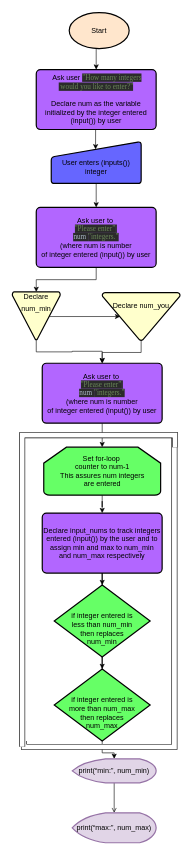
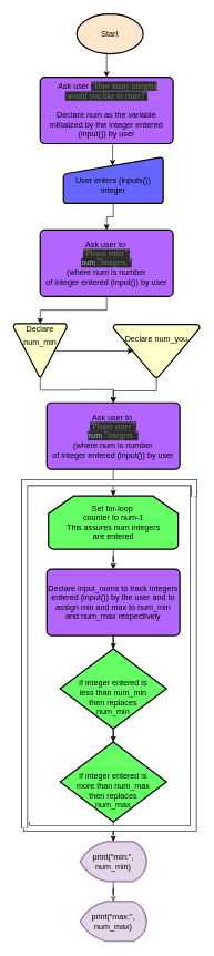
  <mxCell id="0" />
  <mxCell id="1" parent="0" />
  <mxCell id="2" style="edgeStyle=orthogonalEdgeStyle;rounded=0;orthogonalLoop=1;jettySize=auto;html=1;exitX=0.5;exitY=1;exitDx=0;exitDy=0;exitPerimeter=0;entryX=0.5;entryY=0;entryDx=0;entryDy=0;" parent="1" source="3" edge="1"><mxGeometry relative="1" as="geometry"><mxPoint x="160" y="115" as="targetPoint" /></mxGeometry></mxCell>
  <mxCell id="3" value="Start" style="strokeWidth=2;html=1;shape=mxgraph.flowchart.start_1;whiteSpace=wrap;fillColor=#FFE6CC;" parent="1" vertex="1"><mxGeometry x="115" y="20" width="100" height="60" as="geometry" /></mxCell>
  <mxCell id="4" style="edgeStyle=orthogonalEdgeStyle;rounded=0;orthogonalLoop=1;jettySize=auto;html=1;exitX=0.5;exitY=1;exitDx=0;exitDy=0;entryX=0.493;entryY=0.186;entryDx=0;entryDy=0;entryPerimeter=0;" edge="1" parent="1" source="5" target="7"><mxGeometry relative="1" as="geometry" /></mxCell>
  <mxCell id="5" value="&lt;span&gt;&amp;nbsp;Ask user&amp;nbsp;&lt;/span&gt;&lt;font color=&quot;#6a8759&quot; face=&quot;Menlo&quot;&gt;&lt;span style=&quot;background-color: rgb(43 , 43 , 43)&quot;&gt;&quot;How many integers&lt;br&gt;&amp;nbsp;would you like to enter?&quot;&lt;br&gt;&lt;/span&gt;&lt;/font&gt;&lt;span&gt;&amp;nbsp; &amp;nbsp; &lt;br&gt;Declare num as the variable &lt;/span&gt;&lt;span&gt;initialized by the&amp;nbsp;&lt;/span&gt;&lt;span&gt;integer entered&lt;br&gt;(input())&amp;nbsp;by user&lt;/span&gt;" style="rounded=1;whiteSpace=wrap;html=1;absoluteArcSize=1;arcSize=14;strokeWidth=2;fillColor=#B266FF;" parent="1" vertex="1"><mxGeometry x="60" y="115" width="200" height="100" as="geometry" /></mxCell>
  <mxCell id="6" value="" style="edgeStyle=orthogonalEdgeStyle;rounded=0;orthogonalLoop=1;jettySize=auto;html=1;" edge="1" parent="1" source="7" target="9"><mxGeometry relative="1" as="geometry" /></mxCell>
- <mxCell id="7" value="&lt;br&gt;User enters (inputs()) integer" style="html=1;strokeWidth=2;shape=manualInput;whiteSpace=wrap;rounded=1;size=26;arcSize=11;fillColor=#6666FF;" vertex="1" parent="1"><mxGeometry x="85" y="235" width="150" height="70" as="geometry" /></mxCell>
+ <mxCell id="7" value="&lt;br&gt;User enters (inputs()) integer" style="html=1;strokeWidth=2;shape=manualInput;whiteSpace=wrap;rounded=1;size=26;arcSize=11;fillColor=#6666FF;" vertex="1" parent="1"><mxGeometry x="95" y="235" width="150" height="70" as="geometry" /></mxCell>
  <mxCell id="8" value="" style="edgeStyle=orthogonalEdgeStyle;rounded=0;orthogonalLoop=1;jettySize=auto;html=1;" edge="1" parent="1" source="9" target="16"><mxGeometry relative="1" as="geometry" /></mxCell>
  <mxCell id="9" value="&lt;span style=&quot;white-space: nowrap&quot;&gt;Ask user to&lt;/span&gt;&lt;span style=&quot;font-size: 9pt ; white-space: nowrap ; font-family: &amp;#34;menlo&amp;#34; ; color: rgb(204 , 120 , 50)&quot;&gt;&amp;nbsp;&lt;br&gt;&lt;/span&gt;&lt;span style=&quot;white-space: nowrap ; color: rgb(106 , 135 , 89) ; font-family: &amp;#34;menlo&amp;#34; ; background-color: rgb(43 , 43 , 43)&quot;&gt;&quot;Please enter”&lt;/span&gt;&lt;span style=&quot;color: rgb(106 , 135 , 89) ; font-family: &amp;#34;menlo&amp;#34; ; white-space: nowrap ; background-color: rgb(43 , 43 , 43)&quot;&gt;&amp;nbsp;&lt;/span&gt;&lt;span style=&quot;white-space: nowrap ; color: rgb(106 , 135 , 89) ; font-family: &amp;#34;menlo&amp;#34; ; background-color: rgb(43 , 43 , 43)&quot;&gt;&lt;br&gt;&lt;/span&gt;&lt;span style=&quot;font-size: 9pt ; white-space: nowrap&quot;&gt;&lt;font color=&quot;#a9b7c6&quot; face=&quot;Menlo&quot;&gt;&lt;span style=&quot;background-color: rgb(43 , 43 , 43)&quot;&gt;num&amp;nbsp;&lt;/span&gt;&lt;/font&gt;&lt;/span&gt;&lt;span style=&quot;white-space: nowrap ; color: rgb(106 , 135 , 89) ; font-family: &amp;#34;menlo&amp;#34; ; background-color: rgb(43 , 43 , 43)&quot;&gt;&quot;integers.&quot;&lt;/span&gt;&lt;span style=&quot;font-size: 9pt ; white-space: nowrap&quot;&gt;&lt;font color=&quot;#a9b7c6&quot; face=&quot;Menlo&quot;&gt;&lt;span style=&quot;background-color: rgb(43 , 43 , 43)&quot;&gt;&lt;br&gt;&lt;/span&gt;&lt;/font&gt;(where num is number&lt;br&gt;of integer entered (input()) by user&lt;/span&gt;" style="rounded=1;whiteSpace=wrap;html=1;absoluteArcSize=1;arcSize=14;strokeWidth=2;fillColor=#B266FF;" vertex="1" parent="1"><mxGeometry x="60" y="345" width="200" height="100" as="geometry" /></mxCell>
  <mxCell id="10" value="" style="edgeStyle=orthogonalEdgeStyle;rounded=0;orthogonalLoop=1;jettySize=auto;html=1;" edge="1" parent="1" source="11" target="22"><mxGeometry relative="1" as="geometry" /></mxCell>
  <mxCell id="11" value="&lt;span style=&quot;white-space: normal&quot;&gt;Set for-loop&amp;nbsp;&lt;/span&gt;&lt;br style=&quot;white-space: normal&quot;&gt;&lt;span style=&quot;white-space: normal&quot;&gt;counter to num-1&lt;/span&gt;&lt;br style=&quot;white-space: normal&quot;&gt;&lt;span style=&quot;white-space: normal&quot;&gt;This assures num integers&lt;/span&gt;&lt;br style=&quot;white-space: normal&quot;&gt;&lt;span style=&quot;white-space: normal&quot;&gt;are entered&lt;/span&gt;" style="strokeWidth=2;html=1;shape=mxgraph.flowchart.loop_limit;whiteSpace=wrap;fillColor=#66FF66;" vertex="1" parent="1"><mxGeometry x="72.5" y="745" width="195" height="80" as="geometry" /></mxCell>
  <mxCell id="12" value="" style="edgeStyle=orthogonalEdgeStyle;rounded=0;orthogonalLoop=1;jettySize=auto;html=1;" edge="1" parent="1" source="13" target="24"><mxGeometry relative="1" as="geometry" /></mxCell>
  <mxCell id="13" value="&lt;p style=&quot;line-height: 117%&quot;&gt;&lt;br&gt;&lt;/p&gt;&lt;p style=&quot;line-height: 117%&quot;&gt;if integer entered is &lt;br&gt;less than num_min&lt;br&gt;then replaces&lt;br&gt;num_min&lt;br&gt;&lt;/p&gt;" style="strokeWidth=2;html=1;shape=mxgraph.flowchart.decision;whiteSpace=wrap;fillColor=#66FF66;" vertex="1" parent="1"><mxGeometry x="90" y="975" width="160" height="120" as="geometry" /></mxCell>
  <mxCell id="14" style="edgeStyle=orthogonalEdgeStyle;rounded=0;orthogonalLoop=1;jettySize=auto;html=1;exitX=0.769;exitY=0.513;exitDx=0;exitDy=0;exitPerimeter=0;entryX=0.231;entryY=0.5;entryDx=0;entryDy=0;entryPerimeter=0;" edge="1" parent="1" source="16" target="18"><mxGeometry relative="1" as="geometry"><mxPoint x="220" y="525" as="targetPoint" /></mxGeometry></mxCell>
  <mxCell id="15" value="" style="edgeStyle=orthogonalEdgeStyle;rounded=0;orthogonalLoop=1;jettySize=auto;html=1;" edge="1" parent="1" source="16" target="20"><mxGeometry relative="1" as="geometry" /></mxCell>
  <mxCell id="16" value="&lt;p style=&quot;line-height: 177%&quot;&gt;Declare num_min&lt;br&gt;&lt;br&gt;&lt;br&gt;&lt;/p&gt;" style="strokeWidth=2;html=1;shape=mxgraph.flowchart.merge_or_storage;whiteSpace=wrap;fillColor=#FFFFCC;" vertex="1" parent="1"><mxGeometry x="20" y="486" width="80" height="80" as="geometry" /></mxCell>
  <mxCell id="17" value="" style="edgeStyle=orthogonalEdgeStyle;rounded=0;orthogonalLoop=1;jettySize=auto;html=1;" edge="1" parent="1" source="18" target="20"><mxGeometry relative="1" as="geometry" /></mxCell>
  <mxCell id="18" value="&lt;p style=&quot;line-height: 297%&quot;&gt;Declare num_you&lt;br&gt;&lt;br&gt;&lt;/p&gt;" style="strokeWidth=2;html=1;shape=mxgraph.flowchart.merge_or_storage;whiteSpace=wrap;fillColor=#FFFFCC;" vertex="1" parent="1"><mxGeometry x="170" y="487" width="130" height="80" as="geometry" /></mxCell>
  <mxCell id="19" value="" style="edgeStyle=orthogonalEdgeStyle;rounded=0;orthogonalLoop=1;jettySize=auto;html=1;" edge="1" parent="1" source="20" target="11"><mxGeometry relative="1" as="geometry" /></mxCell>
  <mxCell id="20" value="&lt;span style=&quot;white-space: nowrap&quot;&gt;Ask user to&lt;/span&gt;&lt;span style=&quot;font-size: 9pt ; white-space: nowrap ; font-family: &amp;#34;menlo&amp;#34; ; color: rgb(204 , 120 , 50)&quot;&gt;&amp;nbsp;&lt;br&gt;&lt;/span&gt;&lt;span style=&quot;white-space: nowrap ; color: rgb(106 , 135 , 89) ; font-family: &amp;#34;menlo&amp;#34; ; background-color: rgb(43 , 43 , 43)&quot;&gt;&quot;Please enter”&lt;/span&gt;&lt;span style=&quot;color: rgb(106 , 135 , 89) ; font-family: &amp;#34;menlo&amp;#34; ; white-space: nowrap ; background-color: rgb(43 , 43 , 43)&quot;&gt;&amp;nbsp;&lt;/span&gt;&lt;span style=&quot;white-space: nowrap ; color: rgb(106 , 135 , 89) ; font-family: &amp;#34;menlo&amp;#34; ; background-color: rgb(43 , 43 , 43)&quot;&gt;&lt;br&gt;&lt;/span&gt;&lt;span style=&quot;font-size: 9pt ; white-space: nowrap&quot;&gt;&lt;font color=&quot;#a9b7c6&quot; face=&quot;Menlo&quot;&gt;&lt;span style=&quot;background-color: rgb(43 , 43 , 43)&quot;&gt;num&amp;nbsp;&lt;/span&gt;&lt;/font&gt;&lt;/span&gt;&lt;span style=&quot;white-space: nowrap ; color: rgb(106 , 135 , 89) ; font-family: &amp;#34;menlo&amp;#34; ; background-color: rgb(43 , 43 , 43)&quot;&gt;&quot;integers.&quot;&lt;/span&gt;&lt;span style=&quot;font-size: 9pt ; white-space: nowrap&quot;&gt;&lt;font color=&quot;#a9b7c6&quot; face=&quot;Menlo&quot;&gt;&lt;span style=&quot;background-color: rgb(43 , 43 , 43)&quot;&gt;&lt;br&gt;&lt;/span&gt;&lt;/font&gt;(where num is number&lt;br&gt;of integer entered (input()) by user&lt;/span&gt;" style="rounded=1;whiteSpace=wrap;html=1;absoluteArcSize=1;arcSize=14;strokeWidth=2;fillColor=#B266FF;" vertex="1" parent="1"><mxGeometry x="70" y="605" width="200" height="100" as="geometry" /></mxCell>
  <mxCell id="21" value="" style="edgeStyle=orthogonalEdgeStyle;rounded=0;orthogonalLoop=1;jettySize=auto;html=1;" edge="1" parent="1" source="22" target="13"><mxGeometry relative="1" as="geometry" /></mxCell>
  <mxCell id="22" value="&lt;span style=&quot;white-space: nowrap&quot;&gt;Declare input_nums to track integers&lt;br&gt;&lt;/span&gt;entered (input()) by the user and to&lt;br&gt;assign min and max to num_min&lt;br&gt;and num_max respectively" style="rounded=1;whiteSpace=wrap;html=1;absoluteArcSize=1;arcSize=14;strokeWidth=2;fillColor=#B266FF;" vertex="1" parent="1"><mxGeometry x="70" y="855" width="200" height="100" as="geometry" /></mxCell>
  <mxCell id="23" value="" style="edgeStyle=orthogonalEdgeStyle;rounded=0;orthogonalLoop=1;jettySize=auto;html=1;" edge="1" parent="1" source="24" target="26"><mxGeometry relative="1" as="geometry" /></mxCell>
  <mxCell id="24" value="&lt;p style=&quot;line-height: 117%&quot;&gt;&lt;br&gt;&lt;/p&gt;&lt;p style=&quot;line-height: 117%&quot;&gt;if integer entered is &lt;br&gt;more than num_max&lt;br&gt;then replaces&lt;br&gt;num_max&lt;br&gt;&lt;/p&gt;" style="strokeWidth=2;html=1;shape=mxgraph.flowchart.decision;whiteSpace=wrap;fillColor=#66FF66;" vertex="1" parent="1"><mxGeometry x="90" y="1115" width="160" height="120" as="geometry" /></mxCell>
  <mxCell id="25" value="" style="edgeStyle=orthogonalEdgeStyle;rounded=0;orthogonalLoop=1;jettySize=auto;html=1;endArrow=open;" edge="1" parent="1" source="26" target="27"><mxGeometry relative="1" as="geometry" /></mxCell>
- <mxCell id="26" value="print(“min:”, num_min)" style="strokeWidth=2;html=1;shape=mxgraph.flowchart.display;whiteSpace=wrap;fillColor=#e1d5e7;strokeColor=#9673a6;" vertex="1" parent="1"><mxGeometry x="120" y="1265" width="140" height="40" as="geometry" /></mxCell>
- <mxCell id="27" value="print(“max:”, num_max)" style="strokeWidth=2;html=1;shape=mxgraph.flowchart.display;whiteSpace=wrap;fillColor=#e1d5e7;strokeColor=#9673a6;" vertex="1" parent="1"><mxGeometry x="120" y="1355" width="140" height="50" as="geometry" /></mxCell>
+ <mxCell id="26" value="print(“min:”, num_min)" style="strokeWidth=2;html=1;shape=mxgraph.flowchart.display;whiteSpace=wrap;fillColor=#e1d5e7;strokeColor=#9673a6;" vertex="1" parent="1"><mxGeometry x="120" y="1265" width="100" height="60" as="geometry" /></mxCell>
+ <mxCell id="27" value="print(“max:”, num_max)" style="strokeWidth=2;html=1;shape=mxgraph.flowchart.display;whiteSpace=wrap;fillColor=#e1d5e7;strokeColor=#9673a6;" vertex="1" parent="1"><mxGeometry x="120" y="1355" width="100" height="60" as="geometry" /></mxCell>
  <mxCell id="28" value="" style="shape=filledEdge;rounded=0;fixDash=1;endArrow=none;strokeWidth=10;fillColor=#ffffff;edgeStyle=orthogonalEdgeStyle;" edge="1" parent="1"><mxGeometry width="60" height="40" relative="1" as="geometry"><mxPoint x="39.5" y="1235" as="sourcePoint" /><mxPoint x="290.5" y="725" as="targetPoint" /><Array as="points"><mxPoint x="40" y="1245" /><mxPoint x="291" y="1245" /></Array></mxGeometry></mxCell>
  <mxCell id="29" value="" style="shape=filledEdge;rounded=0;fixDash=1;endArrow=none;strokeWidth=10;fillColor=#ffffff;edgeStyle=orthogonalEdgeStyle;" edge="1" parent="1"><mxGeometry width="60" height="40" relative="1" as="geometry"><mxPoint x="291.5" y="745" as="sourcePoint" /><mxPoint x="36.5" y="1245" as="targetPoint" /><Array as="points"><mxPoint x="291.5" y="725" /><mxPoint x="36.5" y="725" /></Array></mxGeometry></mxCell>
